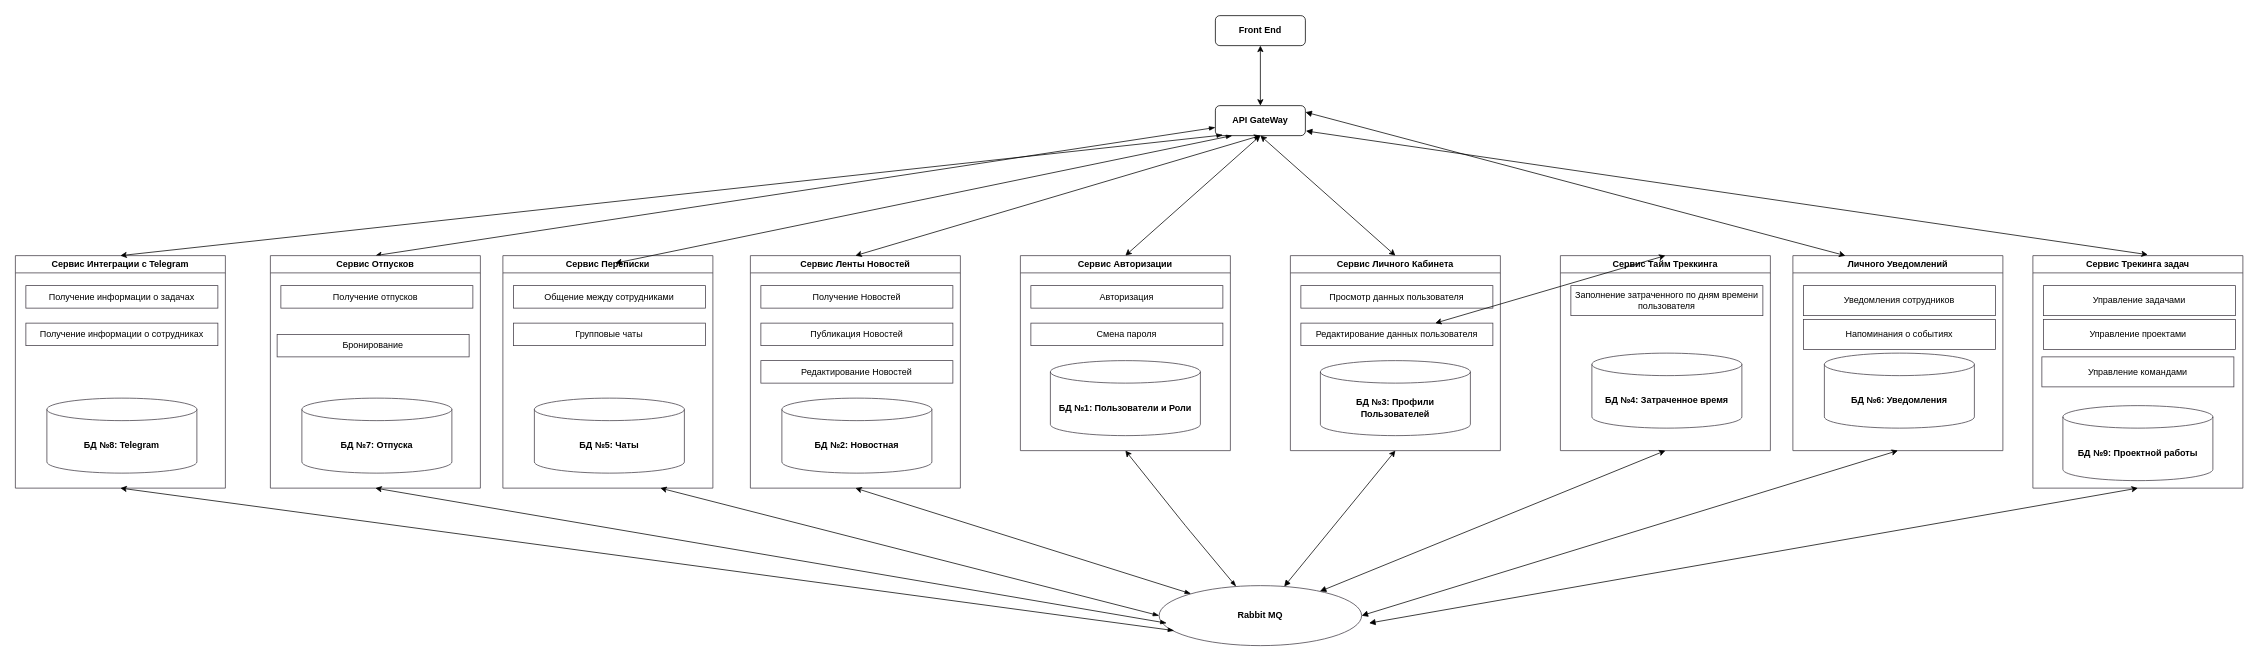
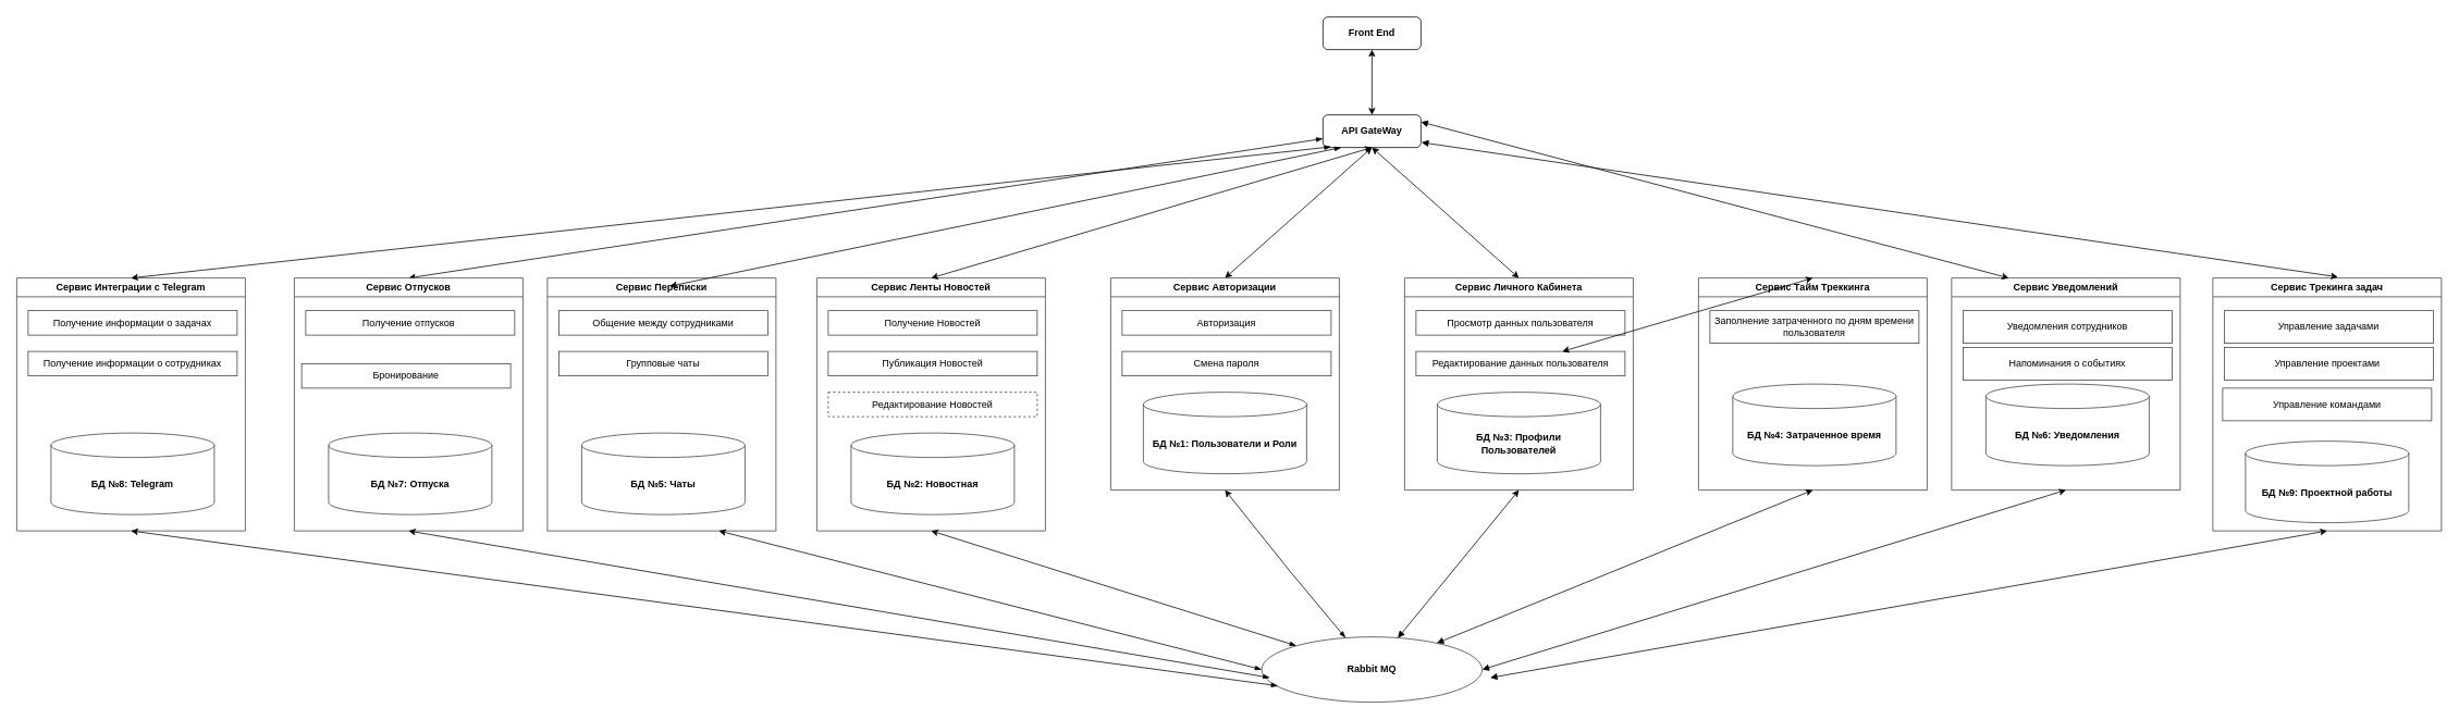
  <mxCell id="0" />
  <mxCell id="1" parent="0" />
  <mxCell id="2" value="API GateWay" style="rounded=1;whiteSpace=wrap;html=1;fontStyle=1" parent="1" vertex="1"><mxGeometry x="1620" y="140" width="120" height="40" as="geometry" /></mxCell>
  <mxCell id="3" value="Front End" style="rounded=1;whiteSpace=wrap;html=1;fillColor=none;fontStyle=1" parent="1" vertex="1"><mxGeometry x="1620" y="20" width="120" height="40" as="geometry" /></mxCell>
  <mxCell id="4" value="" style="endArrow=classic;startArrow=classic;html=1;exitX=0.5;exitY=0;exitDx=0;exitDy=0;" parent="1" source="2" target="3" edge="1"><mxGeometry width="50" height="50" relative="1" as="geometry"><mxPoint x="1750" y="170" as="sourcePoint" /><mxPoint x="1800" y="120" as="targetPoint" /></mxGeometry></mxCell>
  <mxCell id="5" value="Сервис Авторизации" style="swimlane;whiteSpace=wrap;html=1;strokeColor=#413B45;" parent="1" vertex="1"><mxGeometry x="1360" y="340" width="280" height="260" as="geometry"><mxRectangle x="280" y="280" width="280" height="20" as="alternateBounds" /></mxGeometry></mxCell>
  <mxCell id="6" value="Авторизация" style="rounded=0;whiteSpace=wrap;html=1;strokeColor=#413B45;" parent="5" vertex="1"><mxGeometry x="14" y="40" width="256" height="30" as="geometry" /></mxCell>
  <mxCell id="7" value="Смена пароля" style="rounded=0;whiteSpace=wrap;html=1;strokeColor=#413B45;" parent="5" vertex="1"><mxGeometry x="14" y="90" width="256" height="30" as="geometry" /></mxCell>
  <mxCell id="8" value="БД №1: Пользователи и Роли" style="shape=cylinder3;whiteSpace=wrap;html=1;boundedLbl=1;backgroundOutline=1;size=15;strokeColor=#413B45;fontStyle=1" parent="5" vertex="1"><mxGeometry x="40" y="140" width="200" height="100" as="geometry" /></mxCell>
  <mxCell id="9" value="Сервис Ленты Новостей" style="swimlane;whiteSpace=wrap;html=1;strokeColor=#413B45;" parent="1" vertex="1"><mxGeometry x="1000" y="340" width="280" height="310" as="geometry"><mxRectangle x="-80" y="320" width="280" height="20" as="alternateBounds" /></mxGeometry></mxCell>
  <mxCell id="10" value="Получение Новостей" style="rounded=0;whiteSpace=wrap;html=1;strokeColor=#413B45;" parent="9" vertex="1"><mxGeometry x="14" y="40" width="256" height="30" as="geometry" /></mxCell>
  <mxCell id="11" value="Публикация Новостей" style="rounded=0;whiteSpace=wrap;html=1;strokeColor=#413B45;" parent="9" vertex="1"><mxGeometry x="14" y="90" width="256" height="30" as="geometry" /></mxCell>
- <mxCell id="12" value="Редактирование Новостей" style="rounded=0;whiteSpace=wrap;html=1;strokeColor=#413B45;" parent="9" vertex="1"><mxGeometry x="14" y="140" width="256" height="30" as="geometry" /></mxCell>
+ <mxCell id="12" value="Редактирование Новостей" style="rounded=0;whiteSpace=wrap;html=1;strokeColor=#413B45;dashed=1;" parent="9" vertex="1"><mxGeometry x="14" y="140" width="256" height="30" as="geometry" /></mxCell>
  <mxCell id="13" value="БД №2: Новостная" style="shape=cylinder3;whiteSpace=wrap;html=1;boundedLbl=1;backgroundOutline=1;size=15;strokeColor=#413B45;fontStyle=1" parent="9" vertex="1"><mxGeometry x="42" y="190" width="200" height="100" as="geometry" /></mxCell>
  <mxCell id="14" value="" style="endArrow=classic;startArrow=classic;html=1;exitX=0.5;exitY=0;exitDx=0;exitDy=0;entryX=0.5;entryY=1;entryDx=0;entryDy=0;" parent="1" source="9" target="2" edge="1"><mxGeometry width="50" height="50" relative="1" as="geometry"><mxPoint x="1510" y="350" as="sourcePoint" /><mxPoint x="1510" y="230" as="targetPoint" /></mxGeometry></mxCell>
  <mxCell id="15" value="Сервис Личного Кабинета" style="swimlane;whiteSpace=wrap;html=1;strokeColor=#413B45;" parent="1" vertex="1"><mxGeometry x="1720" y="340" width="280" height="260" as="geometry"><mxRectangle x="490" y="500" width="280" height="20" as="alternateBounds" /></mxGeometry></mxCell>
  <mxCell id="16" value="Просмотр данных пользователя" style="rounded=0;whiteSpace=wrap;html=1;strokeColor=#413B45;" parent="15" vertex="1"><mxGeometry x="14" y="40" width="256" height="30" as="geometry" /></mxCell>
  <mxCell id="17" value="Редактирование данных пользователя" style="rounded=0;whiteSpace=wrap;html=1;strokeColor=#413B45;" parent="15" vertex="1"><mxGeometry x="14" y="90" width="256" height="30" as="geometry" /></mxCell>
  <mxCell id="18" value="БД №3: Профили Пользователей" style="shape=cylinder3;whiteSpace=wrap;html=1;boundedLbl=1;backgroundOutline=1;size=15;strokeColor=#413B45;fontStyle=1" parent="15" vertex="1"><mxGeometry x="40" y="140" width="200" height="100" as="geometry" /></mxCell>
  <mxCell id="19" value="" style="endArrow=classic;startArrow=classic;html=1;exitX=0.5;exitY=0;exitDx=0;exitDy=0;entryX=0.5;entryY=1;entryDx=0;entryDy=0;" parent="1" source="15" target="2" edge="1"><mxGeometry width="50" height="50" relative="1" as="geometry"><mxPoint x="1150" y="350" as="sourcePoint" /><mxPoint x="1510" y="230" as="targetPoint" /></mxGeometry></mxCell>
  <mxCell id="20" value="Сервис Тайм Треккинга" style="swimlane;whiteSpace=wrap;html=1;strokeColor=#413B45;startSize=23;" parent="1" vertex="1"><mxGeometry x="2080" y="340" width="280" height="260" as="geometry"><mxRectangle x="280" y="280" width="280" height="20" as="alternateBounds" /></mxGeometry></mxCell>
  <mxCell id="21" value="Заполнение затраченного по дням времени пользователя" style="rounded=0;whiteSpace=wrap;html=1;strokeColor=#413B45;" parent="20" vertex="1"><mxGeometry x="14" y="40" width="256" height="40" as="geometry" /></mxCell>
  <mxCell id="22" value="БД №4: Затраченное время" style="shape=cylinder3;whiteSpace=wrap;html=1;boundedLbl=1;backgroundOutline=1;size=15;strokeColor=#413B45;fontStyle=1" parent="20" vertex="1"><mxGeometry x="42" y="130" width="200" height="100" as="geometry" /></mxCell>
  <mxCell id="23" value="" style="endArrow=classic;startArrow=classic;html=1;exitX=0.5;exitY=0;exitDx=0;exitDy=0;" parent="1" source="20" target="17" edge="1"><mxGeometry width="50" height="50" relative="1" as="geometry"><mxPoint x="1870" y="350" as="sourcePoint" /><mxPoint x="1510" y="230" as="targetPoint" /></mxGeometry></mxCell>
  <mxCell id="24" value="" style="endArrow=classic;startArrow=classic;html=1;exitX=0.5;exitY=0;exitDx=0;exitDy=0;entryX=0.5;entryY=1;entryDx=0;entryDy=0;" parent="1" source="5" target="2" edge="1"><mxGeometry width="50" height="50" relative="1" as="geometry"><mxPoint x="1870" y="350" as="sourcePoint" /><mxPoint x="1690" y="190" as="targetPoint" /></mxGeometry></mxCell>
  <mxCell id="25" style="edgeStyle=none;html=1;entryX=0.5;entryY=1;entryDx=0;entryDy=0;startArrow=blockThin;startFill=1;" parent="1" source="29" target="5" edge="1"><mxGeometry relative="1" as="geometry"><Array as="points"><mxPoint x="1580" y="700" /></Array></mxGeometry></mxCell>
  <mxCell id="26" style="edgeStyle=none;html=1;entryX=0.5;entryY=1;entryDx=0;entryDy=0;startArrow=block;startFill=1;" parent="1" source="29" target="15" edge="1"><mxGeometry relative="1" as="geometry" /></mxCell>
  <mxCell id="27" style="edgeStyle=none;html=1;entryX=0.5;entryY=1;entryDx=0;entryDy=0;startArrow=block;startFill=1;" parent="1" source="29" target="20" edge="1"><mxGeometry relative="1" as="geometry" /></mxCell>
  <mxCell id="28" style="edgeStyle=none;html=1;entryX=0.5;entryY=1;entryDx=0;entryDy=0;startArrow=blockThin;startFill=1;" parent="1" source="29" target="9" edge="1"><mxGeometry relative="1" as="geometry" /></mxCell>
  <mxCell id="29" value="Rabbit MQ" style="ellipse;whiteSpace=wrap;html=1;strokeColor=#413B45;fontStyle=1" parent="1" vertex="1"><mxGeometry x="1545" y="780" width="270" height="80" as="geometry" /></mxCell>
  <mxCell id="30" value="Сервис Переписки" style="swimlane;whiteSpace=wrap;html=1;strokeColor=#413B45;" parent="1" vertex="1"><mxGeometry x="670" y="340" width="280" height="310" as="geometry"><mxRectangle x="-80" y="320" width="280" height="20" as="alternateBounds" /></mxGeometry></mxCell>
  <mxCell id="31" value="Общение между сотрудниками" style="rounded=0;whiteSpace=wrap;html=1;strokeColor=#413B45;" parent="30" vertex="1"><mxGeometry x="14" y="40" width="256" height="30" as="geometry" /></mxCell>
  <mxCell id="32" value="Групповые чаты" style="rounded=0;whiteSpace=wrap;html=1;strokeColor=#413B45;" parent="30" vertex="1"><mxGeometry x="14" y="90" width="256" height="30" as="geometry" /></mxCell>
  <mxCell id="33" value="БД №5: Чаты" style="shape=cylinder3;whiteSpace=wrap;html=1;boundedLbl=1;backgroundOutline=1;size=15;strokeColor=#413B45;fontStyle=1" parent="30" vertex="1"><mxGeometry x="42" y="190" width="200" height="100" as="geometry" /></mxCell>
  <mxCell id="34" style="edgeStyle=none;html=1;entryX=0.75;entryY=1;entryDx=0;entryDy=0;startArrow=blockThin;startFill=1;exitX=0;exitY=0.5;exitDx=0;exitDy=0;" parent="1" source="29" target="30" edge="1"><mxGeometry relative="1" as="geometry"><mxPoint x="1597.476" y="800.872" as="sourcePoint" /><mxPoint x="1150" y="660" as="targetPoint" /></mxGeometry></mxCell>
  <mxCell id="35" style="edgeStyle=none;html=1;entryX=0.5;entryY=0;entryDx=0;entryDy=0;startArrow=blockThin;startFill=1;" parent="1" source="2" target="42" edge="1"><mxGeometry relative="1" as="geometry"><mxPoint x="1607.476" y="810.872" as="sourcePoint" /><mxPoint x="1160" y="670" as="targetPoint" /></mxGeometry></mxCell>
- <mxCell id="36" value="Личного Уведомлений" style="swimlane;whiteSpace=wrap;html=1;strokeColor=#413B45;startSize=23;" parent="1" vertex="1"><mxGeometry x="2390" y="340" width="280" height="260" as="geometry"><mxRectangle x="280" y="280" width="280" height="20" as="alternateBounds" /></mxGeometry></mxCell>
+ <mxCell id="36" value="Сервис Уведомлений" style="swimlane;whiteSpace=wrap;html=1;strokeColor=#413B45;startSize=23;" parent="1" vertex="1"><mxGeometry x="2390" y="340" width="280" height="260" as="geometry"><mxRectangle x="280" y="280" width="280" height="20" as="alternateBounds" /></mxGeometry></mxCell>
  <mxCell id="37" value="Уведомления сотрудников" style="rounded=0;whiteSpace=wrap;html=1;strokeColor=#413B45;" parent="36" vertex="1"><mxGeometry x="14" y="40" width="256" height="40" as="geometry" /></mxCell>
  <mxCell id="38" value="БД №6: Уведомления" style="shape=cylinder3;whiteSpace=wrap;html=1;boundedLbl=1;backgroundOutline=1;size=15;strokeColor=#413B45;fontStyle=1" parent="36" vertex="1"><mxGeometry x="42" y="130" width="200" height="100" as="geometry" /></mxCell>
  <mxCell id="39" value="Напоминания о событиях" style="rounded=0;whiteSpace=wrap;html=1;strokeColor=#413B45;" parent="36" vertex="1"><mxGeometry x="14" y="85" width="256" height="40" as="geometry" /></mxCell>
  <mxCell id="40" style="edgeStyle=none;html=1;entryX=0.5;entryY=1;entryDx=0;entryDy=0;startArrow=block;startFill=1;exitX=1;exitY=0.5;exitDx=0;exitDy=0;" parent="1" source="29" target="36" edge="1"><mxGeometry relative="1" as="geometry"><mxPoint x="1769.403" y="797.651" as="sourcePoint" /><mxPoint x="2230" y="610" as="targetPoint" /></mxGeometry></mxCell>
  <mxCell id="41" style="edgeStyle=none;html=1;entryX=0.25;entryY=0;entryDx=0;entryDy=0;startArrow=block;startFill=1;exitX=1.001;exitY=0.218;exitDx=0;exitDy=0;exitPerimeter=0;" parent="1" source="2" target="36" edge="1"><mxGeometry relative="1" as="geometry"><mxPoint x="2050.003" y="167.651" as="sourcePoint" /><mxPoint x="2510.6" y="-20" as="targetPoint" /><Array as="points" /></mxGeometry></mxCell>
  <mxCell id="42" value="Сервис Отпусков" style="swimlane;whiteSpace=wrap;html=1;strokeColor=#413B45;" parent="1" vertex="1"><mxGeometry x="360" y="340" width="280" height="310" as="geometry"><mxRectangle x="-80" y="320" width="280" height="20" as="alternateBounds" /></mxGeometry></mxCell>
  <mxCell id="43" value="Получение отпусков&amp;nbsp;" style="rounded=0;whiteSpace=wrap;html=1;strokeColor=#413B45;" parent="42" vertex="1"><mxGeometry x="14" y="40" width="256" height="30" as="geometry" /></mxCell>
  <mxCell id="44" value="Бронирование" style="rounded=0;whiteSpace=wrap;html=1;strokeColor=#413B45;" parent="42" vertex="1"><mxGeometry x="9" y="105" width="256" height="30" as="geometry" /></mxCell>
  <mxCell id="45" value="БД №7: Отпуска" style="shape=cylinder3;whiteSpace=wrap;html=1;boundedLbl=1;backgroundOutline=1;size=15;strokeColor=#413B45;fontStyle=1" parent="42" vertex="1"><mxGeometry x="42" y="190" width="200" height="100" as="geometry" /></mxCell>
  <mxCell id="46" style="edgeStyle=none;html=1;entryX=0.5;entryY=1;entryDx=0;entryDy=0;startArrow=blockThin;startFill=1;exitX=0;exitY=0.5;exitDx=0;exitDy=0;" parent="1" target="42" edge="1"><mxGeometry relative="1" as="geometry"><mxPoint x="1555" y="830" as="sourcePoint" /><mxPoint x="890" y="660" as="targetPoint" /></mxGeometry></mxCell>
  <mxCell id="47" style="edgeStyle=none;html=1;entryX=0.5;entryY=0;entryDx=0;entryDy=0;startArrow=blockThin;startFill=1;exitX=0.187;exitY=1;exitDx=0;exitDy=0;exitPerimeter=0;" parent="1" edge="1" source="2"><mxGeometry relative="1" as="geometry"><mxPoint x="1630" y="182.414" as="sourcePoint" /><mxPoint x="820" y="350" as="targetPoint" /></mxGeometry></mxCell>
  <mxCell id="48" value="Сервис Интеграции с Telegram" style="swimlane;whiteSpace=wrap;html=1;strokeColor=#413B45;" parent="1" vertex="1"><mxGeometry x="20" y="340" width="280" height="310" as="geometry"><mxRectangle x="-80" y="320" width="280" height="20" as="alternateBounds" /></mxGeometry></mxCell>
  <mxCell id="49" value="Получение информации о задачах" style="rounded=0;whiteSpace=wrap;html=1;strokeColor=#413B45;" parent="48" vertex="1"><mxGeometry x="14" y="40" width="256" height="30" as="geometry" /></mxCell>
  <mxCell id="50" value="Получение информации о сотрудниках" style="rounded=0;whiteSpace=wrap;html=1;strokeColor=#413B45;" parent="48" vertex="1"><mxGeometry x="14" y="90" width="256" height="30" as="geometry" /></mxCell>
  <mxCell id="51" value="БД №8: Telegram" style="shape=cylinder3;whiteSpace=wrap;html=1;boundedLbl=1;backgroundOutline=1;size=15;strokeColor=#413B45;fontStyle=1" parent="48" vertex="1"><mxGeometry x="42" y="190" width="200" height="100" as="geometry" /></mxCell>
  <mxCell id="52" style="edgeStyle=none;html=1;entryX=0.5;entryY=1;entryDx=0;entryDy=0;startArrow=blockThin;startFill=1;exitX=0;exitY=0.5;exitDx=0;exitDy=0;" parent="1" target="48" edge="1"><mxGeometry relative="1" as="geometry"><mxPoint x="1565" y="840" as="sourcePoint" /><mxPoint x="510" y="660" as="targetPoint" /></mxGeometry></mxCell>
  <mxCell id="53" style="edgeStyle=none;html=1;entryX=0.5;entryY=0;entryDx=0;entryDy=0;startArrow=blockThin;startFill=1;" parent="1" target="48" edge="1"><mxGeometry relative="1" as="geometry"><mxPoint x="1630" y="179.153" as="sourcePoint" /><mxPoint x="510" y="350" as="targetPoint" /></mxGeometry></mxCell>
  <mxCell id="54" value="Сервис Трекинга задач" style="swimlane;whiteSpace=wrap;html=1;strokeColor=#413B45;startSize=23;" parent="1" vertex="1"><mxGeometry x="2710" y="340" width="280" height="310" as="geometry"><mxRectangle x="280" y="280" width="280" height="20" as="alternateBounds" /></mxGeometry></mxCell>
  <mxCell id="55" value="Управление задачами" style="rounded=0;whiteSpace=wrap;html=1;strokeColor=#413B45;" parent="54" vertex="1"><mxGeometry x="14" y="40" width="256" height="40" as="geometry" /></mxCell>
  <mxCell id="56" value="БД №9: Проектной работы" style="shape=cylinder3;whiteSpace=wrap;html=1;boundedLbl=1;backgroundOutline=1;size=15;strokeColor=#413B45;fontStyle=1" parent="54" vertex="1"><mxGeometry x="40" y="200" width="200" height="100" as="geometry" /></mxCell>
  <mxCell id="57" value="Управление проектами&amp;nbsp;" style="rounded=0;whiteSpace=wrap;html=1;strokeColor=#413B45;" parent="54" vertex="1"><mxGeometry x="14" y="85" width="256" height="40" as="geometry" /></mxCell>
  <mxCell id="58" value="Управление командами" style="rounded=0;whiteSpace=wrap;html=1;strokeColor=#413B45;" parent="54" vertex="1"><mxGeometry x="12" y="135" width="256" height="40" as="geometry" /></mxCell>
  <mxCell id="59" style="edgeStyle=none;html=1;entryX=0.5;entryY=1;entryDx=0;entryDy=0;startArrow=block;startFill=1;exitX=1;exitY=0.5;exitDx=0;exitDy=0;" parent="1" target="54" edge="1"><mxGeometry relative="1" as="geometry"><mxPoint x="1825" y="830" as="sourcePoint" /><mxPoint x="2540" y="610" as="targetPoint" /></mxGeometry></mxCell>
  <mxCell id="60" style="edgeStyle=none;html=1;entryX=0.547;entryY=-0.004;entryDx=0;entryDy=0;startArrow=block;startFill=1;exitX=0.923;exitY=0.594;exitDx=0;exitDy=0;exitPerimeter=0;entryPerimeter=0;" parent="1" target="54" edge="1"><mxGeometry relative="1" as="geometry"><mxPoint x="1740.76" y="173.76" as="sourcePoint" /><mxPoint x="2470" y="350" as="targetPoint" /><Array as="points" /></mxGeometry></mxCell>
